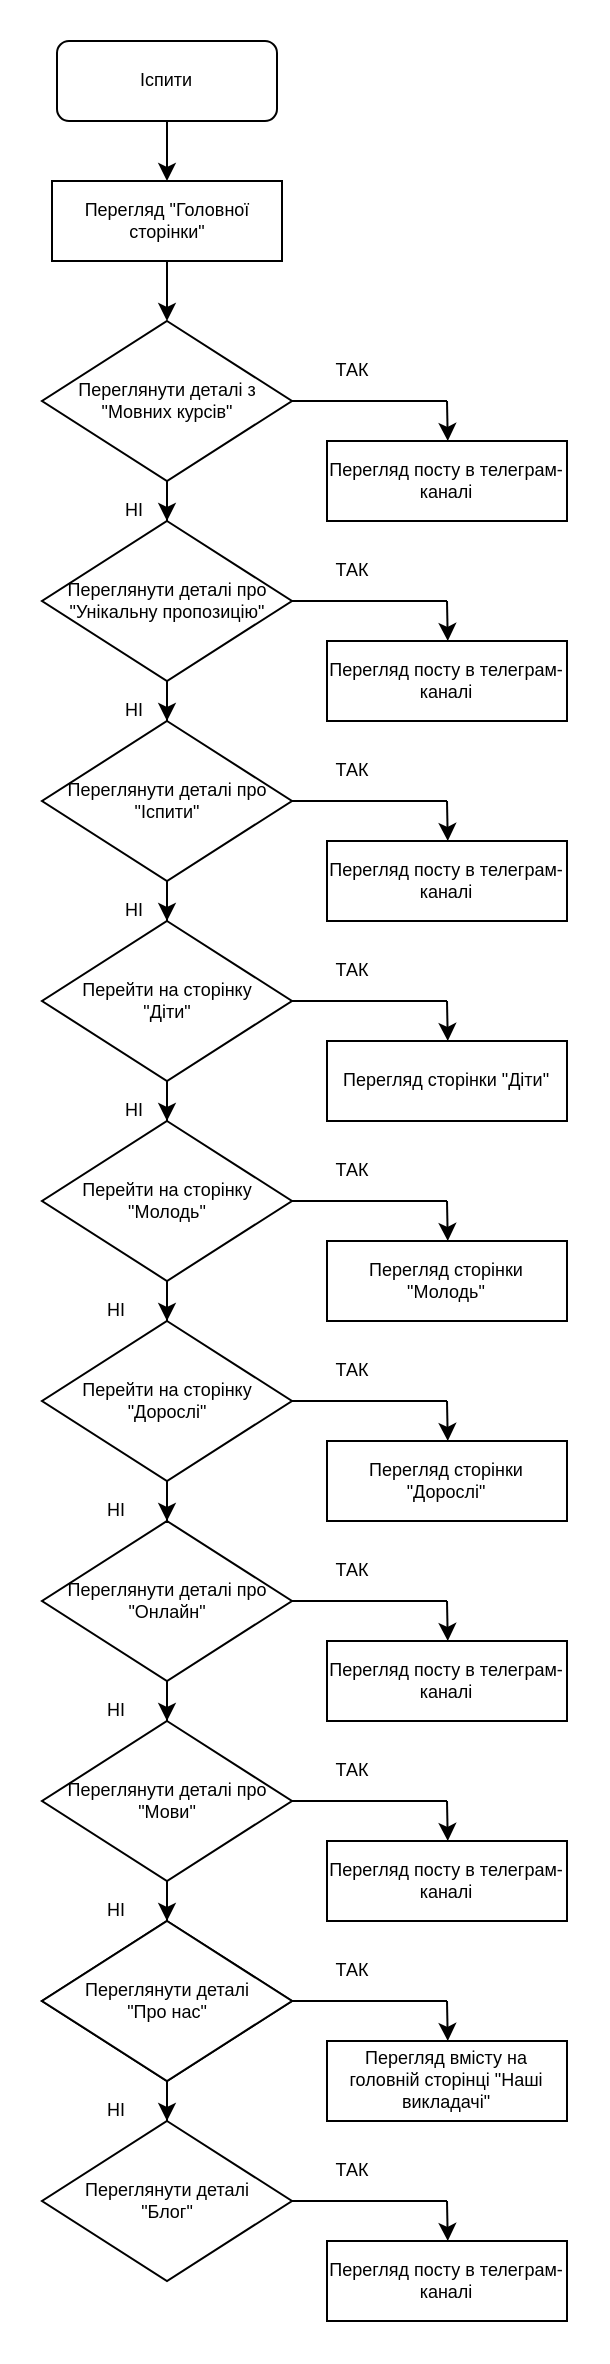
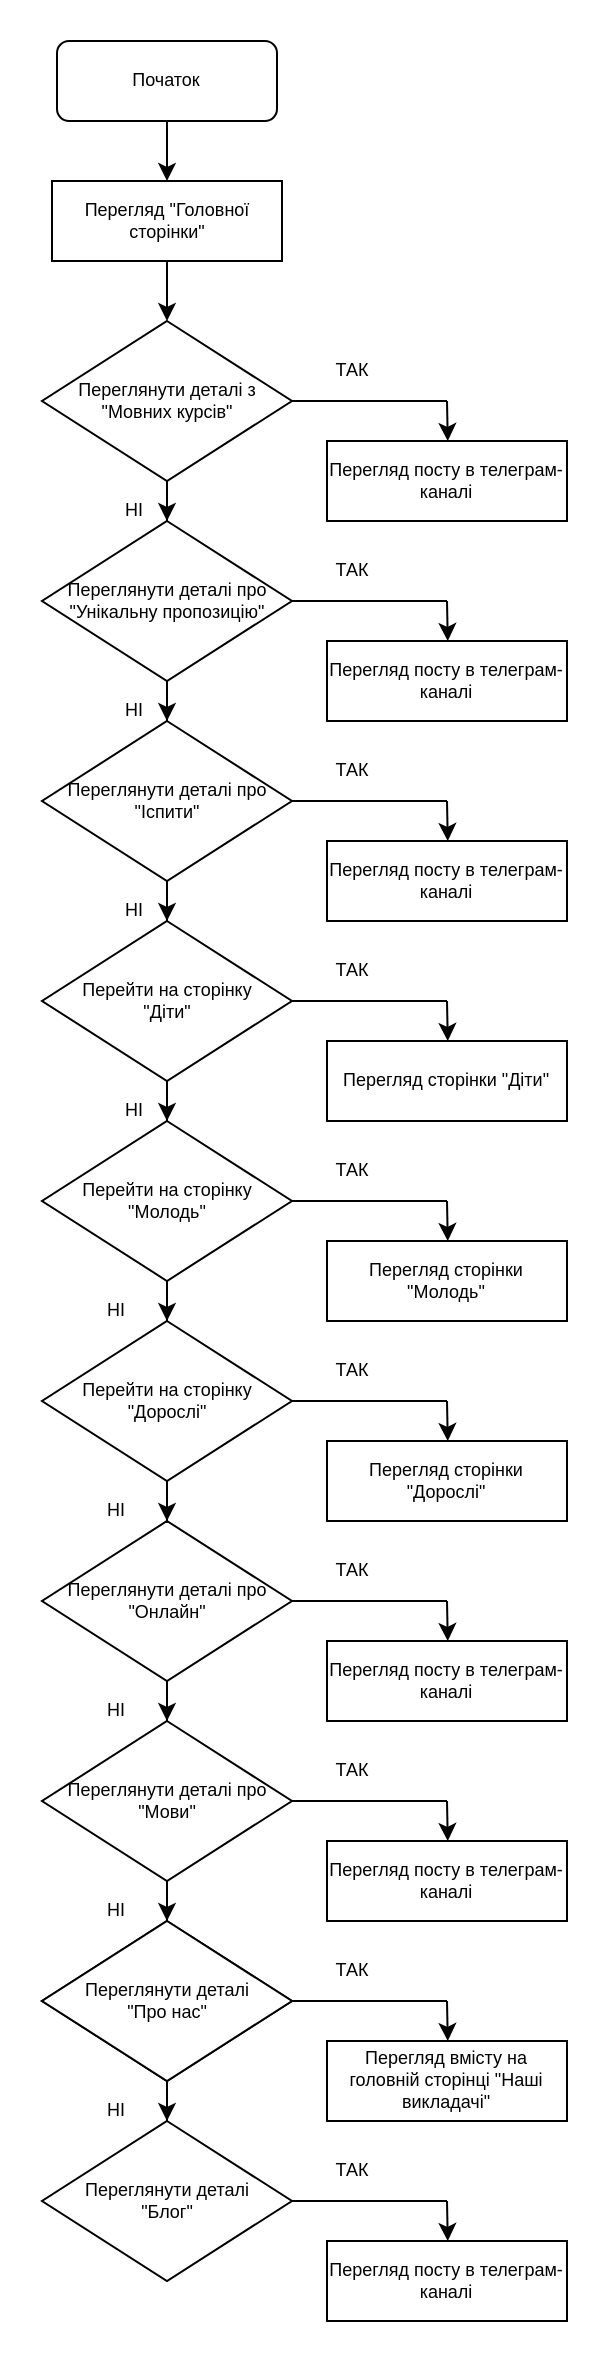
  <mxCell id="0" />
  <mxCell id="1" parent="0" />
  <mxCell id="2" value="" style="edgeStyle=orthogonalEdgeStyle;rounded=0;orthogonalLoop=1;jettySize=auto;html=1;" edge="1" parent="1" source="3"><mxGeometry relative="1" as="geometry"><mxPoint x="83" y="90" as="targetPoint" /></mxGeometry></mxCell>
- <mxCell id="3" value="Іспити" style="rounded=1;whiteSpace=wrap;html=1;fontSize=9;" vertex="1" parent="1"><mxGeometry x="28" width="110" height="40" as="geometry" y="20" /></mxCell>
+ <mxCell id="3" value="Початок" style="rounded=1;whiteSpace=wrap;html=1;fontSize=9;" vertex="1" parent="1"><mxGeometry x="28" width="110" height="40" as="geometry" y="20" /></mxCell>
  <mxCell id="4" value="" style="edgeStyle=orthogonalEdgeStyle;rounded=0;orthogonalLoop=1;jettySize=auto;html=1;" edge="1" parent="1" source="5" target="7"><mxGeometry relative="1" as="geometry" /></mxCell>
  <mxCell id="5" value="Перегляд &quot;Головної сторінки&quot;" style="shape=parallelogram;perimeter=parallelogramPerimeter;whiteSpace=wrap;html=1;fixedSize=1;size=-20;fontSize=9;" vertex="1" parent="1"><mxGeometry x="25.5" y="90" width="115" height="40" as="geometry" /></mxCell>
  <mxCell id="6" value="" style="edgeStyle=orthogonalEdgeStyle;rounded=0;orthogonalLoop=1;jettySize=auto;html=1;fontSize=9;" edge="1" parent="1" source="7" target="13"><mxGeometry relative="1" as="geometry" /></mxCell>
  <mxCell id="7" value="Переглянути деталі з &quot;Мовних курсів&quot;" style="rhombus;whiteSpace=wrap;html=1;fontSize=9;" vertex="1" parent="1"><mxGeometry x="20.5" y="160" width="125" height="80" as="geometry" /></mxCell>
  <mxCell id="8" value="Перегляд посту в телеграм-каналі" style="shape=parallelogram;perimeter=parallelogramPerimeter;whiteSpace=wrap;html=1;fixedSize=1;size=-20;fontSize=9;" vertex="1" parent="1"><mxGeometry x="163" y="220" width="120" height="40" as="geometry" /></mxCell>
  <mxCell id="9" value="" style="endArrow=classic;html=1;rounded=0;fontSize=9;entryX=0.549;entryY=-0.001;entryDx=0;entryDy=0;entryPerimeter=0;" edge="1" parent="1"><mxGeometry width="50" height="50" relative="1" as="geometry"><mxPoint x="223" y="200" as="sourcePoint" /><mxPoint x="223.39" y="219.96" as="targetPoint" /></mxGeometry></mxCell>
  <mxCell id="10" value="" style="endArrow=none;html=1;rounded=0;fontSize=9;" edge="1" parent="1"><mxGeometry width="50" height="50" relative="1" as="geometry"><mxPoint x="145.5" y="200" as="sourcePoint" /><mxPoint x="223" y="200" as="targetPoint" /></mxGeometry></mxCell>
  <mxCell id="11" value="ТАК" style="text;html=1;strokeColor=none;fillColor=none;align=center;verticalAlign=middle;whiteSpace=wrap;rounded=0;fontSize=9;" vertex="1" parent="1"><mxGeometry x="145.5" y="170" width="60" height="30" as="geometry" /></mxCell>
  <mxCell id="12" value="" style="edgeStyle=orthogonalEdgeStyle;rounded=0;orthogonalLoop=1;jettySize=auto;html=1;fontSize=9;" edge="1" parent="1" source="13" target="20"><mxGeometry relative="1" as="geometry" /></mxCell>
  <mxCell id="13" value="Переглянути деталі про &quot;Унікальну пропозицію&quot;" style="rhombus;whiteSpace=wrap;html=1;fontSize=9;" vertex="1" parent="1"><mxGeometry x="20.5" y="260" width="125" height="80" as="geometry" /></mxCell>
  <mxCell id="14" value="" style="endArrow=classic;html=1;rounded=0;fontSize=9;entryX=0.549;entryY=-0.001;entryDx=0;entryDy=0;entryPerimeter=0;" edge="1" parent="1"><mxGeometry width="50" height="50" relative="1" as="geometry"><mxPoint x="223" y="300" as="sourcePoint" /><mxPoint x="223.39" y="319.96" as="targetPoint" /></mxGeometry></mxCell>
  <mxCell id="15" value="" style="endArrow=none;html=1;rounded=0;fontSize=9;" edge="1" parent="1"><mxGeometry width="50" height="50" relative="1" as="geometry"><mxPoint x="145.5" y="300" as="sourcePoint" /><mxPoint x="223" y="300" as="targetPoint" /></mxGeometry></mxCell>
  <mxCell id="16" value="НІ" style="text;html=1;strokeColor=none;fillColor=none;align=center;verticalAlign=middle;whiteSpace=wrap;rounded=0;fontSize=9;" vertex="1" parent="1"><mxGeometry x="37" y="240" width="60" height="30" as="geometry" /></mxCell>
  <mxCell id="17" value="Перегляд посту в телеграм-каналі" style="shape=parallelogram;perimeter=parallelogramPerimeter;whiteSpace=wrap;html=1;fixedSize=1;size=-20;fontSize=9;" vertex="1" parent="1"><mxGeometry x="163" y="320" width="120" height="40" as="geometry" /></mxCell>
  <mxCell id="18" value="ТАК" style="text;html=1;strokeColor=none;fillColor=none;align=center;verticalAlign=middle;whiteSpace=wrap;rounded=0;fontSize=9;" vertex="1" parent="1"><mxGeometry x="145.5" y="270" width="60" height="30" as="geometry" /></mxCell>
  <mxCell id="19" value="" style="edgeStyle=orthogonalEdgeStyle;rounded=0;orthogonalLoop=1;jettySize=auto;html=1;fontSize=9;" edge="1" parent="1" source="20" target="27"><mxGeometry relative="1" as="geometry" /></mxCell>
  <mxCell id="20" value="Переглянути деталі про &quot;Іспити&quot;" style="rhombus;whiteSpace=wrap;html=1;fontSize=9;" vertex="1" parent="1"><mxGeometry x="20.5" y="360" width="125" height="80" as="geometry" /></mxCell>
  <mxCell id="21" value="" style="endArrow=classic;html=1;rounded=0;fontSize=9;entryX=0.549;entryY=-0.001;entryDx=0;entryDy=0;entryPerimeter=0;" edge="1" parent="1"><mxGeometry width="50" height="50" relative="1" as="geometry"><mxPoint x="223" y="400" as="sourcePoint" /><mxPoint x="223.39" y="419.96" as="targetPoint" /></mxGeometry></mxCell>
  <mxCell id="22" value="" style="endArrow=none;html=1;rounded=0;fontSize=9;" edge="1" parent="1"><mxGeometry width="50" height="50" relative="1" as="geometry"><mxPoint x="145.5" y="400" as="sourcePoint" /><mxPoint x="223" y="400" as="targetPoint" /></mxGeometry></mxCell>
  <mxCell id="23" value="Перегляд посту в телеграм-каналі" style="shape=parallelogram;perimeter=parallelogramPerimeter;whiteSpace=wrap;html=1;fixedSize=1;size=-20;fontSize=9;" vertex="1" parent="1"><mxGeometry x="163" y="420" width="120" height="40" as="geometry" /></mxCell>
  <mxCell id="24" value="ТАК" style="text;html=1;strokeColor=none;fillColor=none;align=center;verticalAlign=middle;whiteSpace=wrap;rounded=0;fontSize=9;" vertex="1" parent="1"><mxGeometry x="145.5" y="370" width="60" height="30" as="geometry" /></mxCell>
  <mxCell id="25" value="НІ" style="text;html=1;strokeColor=none;fillColor=none;align=center;verticalAlign=middle;whiteSpace=wrap;rounded=0;fontSize=9;" vertex="1" parent="1"><mxGeometry x="37" y="340" width="60" height="30" as="geometry" /></mxCell>
  <mxCell id="26" value="" style="edgeStyle=orthogonalEdgeStyle;rounded=0;orthogonalLoop=1;jettySize=auto;html=1;fontSize=9;" edge="1" parent="1" source="27" target="34"><mxGeometry relative="1" as="geometry" /></mxCell>
  <mxCell id="27" value="Перейти на сторінку&lt;br&gt;&quot;Діти&quot;" style="rhombus;whiteSpace=wrap;html=1;fontSize=9;" vertex="1" parent="1"><mxGeometry x="20.5" y="460" width="125" height="80" as="geometry" /></mxCell>
  <mxCell id="28" value="" style="endArrow=classic;html=1;rounded=0;fontSize=9;entryX=0.549;entryY=-0.001;entryDx=0;entryDy=0;entryPerimeter=0;" edge="1" parent="1"><mxGeometry width="50" height="50" relative="1" as="geometry"><mxPoint x="223" y="500" as="sourcePoint" /><mxPoint x="223.39" y="519.96" as="targetPoint" /></mxGeometry></mxCell>
  <mxCell id="29" value="" style="endArrow=none;html=1;rounded=0;fontSize=9;" edge="1" parent="1"><mxGeometry width="50" height="50" relative="1" as="geometry"><mxPoint x="145.5" y="500" as="sourcePoint" /><mxPoint x="223" y="500" as="targetPoint" /></mxGeometry></mxCell>
  <mxCell id="30" value="Перегляд сторінки &quot;Діти&quot;" style="shape=parallelogram;perimeter=parallelogramPerimeter;whiteSpace=wrap;html=1;fixedSize=1;size=-20;fontSize=9;" vertex="1" parent="1"><mxGeometry x="163" y="520" width="120" height="40" as="geometry" /></mxCell>
  <mxCell id="31" value="ТАК" style="text;html=1;strokeColor=none;fillColor=none;align=center;verticalAlign=middle;whiteSpace=wrap;rounded=0;fontSize=9;" vertex="1" parent="1"><mxGeometry x="145.5" y="470" width="60" height="30" as="geometry" /></mxCell>
  <mxCell id="32" value="НІ" style="text;html=1;strokeColor=none;fillColor=none;align=center;verticalAlign=middle;whiteSpace=wrap;rounded=0;fontSize=9;" vertex="1" parent="1"><mxGeometry x="37" y="440" width="60" height="30" as="geometry" /></mxCell>
  <mxCell id="33" value="" style="edgeStyle=orthogonalEdgeStyle;rounded=0;orthogonalLoop=1;jettySize=auto;html=1;fontSize=9;" edge="1" parent="1" source="34" target="41"><mxGeometry relative="1" as="geometry" /></mxCell>
  <mxCell id="34" value="Перейти на сторінку &quot;Молодь&quot;" style="rhombus;whiteSpace=wrap;html=1;fontSize=9;" vertex="1" parent="1"><mxGeometry x="20.5" y="560" width="125" height="80" as="geometry" /></mxCell>
  <mxCell id="35" value="" style="endArrow=classic;html=1;rounded=0;fontSize=9;entryX=0.549;entryY=-0.001;entryDx=0;entryDy=0;entryPerimeter=0;" edge="1" parent="1"><mxGeometry width="50" height="50" relative="1" as="geometry"><mxPoint x="223" y="600" as="sourcePoint" /><mxPoint x="223.39" y="619.96" as="targetPoint" /></mxGeometry></mxCell>
  <mxCell id="36" value="" style="endArrow=none;html=1;rounded=0;fontSize=9;" edge="1" parent="1"><mxGeometry width="50" height="50" relative="1" as="geometry"><mxPoint x="145.5" y="600" as="sourcePoint" /><mxPoint x="223" y="600" as="targetPoint" /></mxGeometry></mxCell>
  <mxCell id="37" value="Перегляд сторінки &quot;Молодь&quot;" style="shape=parallelogram;perimeter=parallelogramPerimeter;whiteSpace=wrap;html=1;fixedSize=1;size=-20;fontSize=9;" vertex="1" parent="1"><mxGeometry x="163" y="620" width="120" height="40" as="geometry" /></mxCell>
  <mxCell id="38" value="ТАК" style="text;html=1;strokeColor=none;fillColor=none;align=center;verticalAlign=middle;whiteSpace=wrap;rounded=0;fontSize=9;" vertex="1" parent="1"><mxGeometry x="145.5" y="570" width="60" height="30" as="geometry" /></mxCell>
  <mxCell id="39" value="НІ" style="text;html=1;strokeColor=none;fillColor=none;align=center;verticalAlign=middle;whiteSpace=wrap;rounded=0;fontSize=9;" vertex="1" parent="1"><mxGeometry x="37" y="540" width="60" height="30" as="geometry" /></mxCell>
  <mxCell id="40" value="" style="edgeStyle=orthogonalEdgeStyle;rounded=0;orthogonalLoop=1;jettySize=auto;html=1;fontSize=9;" edge="1" parent="1" source="41" target="48"><mxGeometry relative="1" as="geometry" /></mxCell>
  <mxCell id="41" value="Перейти на сторінку &quot;Дорослі&quot;" style="rhombus;whiteSpace=wrap;html=1;fontSize=9;" vertex="1" parent="1"><mxGeometry x="20.5" y="660" width="125" height="80" as="geometry" /></mxCell>
  <mxCell id="42" value="" style="endArrow=classic;html=1;rounded=0;fontSize=9;entryX=0.549;entryY=-0.001;entryDx=0;entryDy=0;entryPerimeter=0;" edge="1" parent="1"><mxGeometry width="50" height="50" relative="1" as="geometry"><mxPoint x="223" y="700" as="sourcePoint" /><mxPoint x="223.39" y="719.96" as="targetPoint" /></mxGeometry></mxCell>
  <mxCell id="43" value="" style="endArrow=none;html=1;rounded=0;fontSize=9;" edge="1" parent="1"><mxGeometry width="50" height="50" relative="1" as="geometry"><mxPoint x="145.5" y="700" as="sourcePoint" /><mxPoint x="223" y="700" as="targetPoint" /></mxGeometry></mxCell>
  <mxCell id="44" value="Перегляд сторінки &quot;Дорослі&quot;" style="shape=parallelogram;perimeter=parallelogramPerimeter;whiteSpace=wrap;html=1;fixedSize=1;size=-20;fontSize=9;" vertex="1" parent="1"><mxGeometry x="163" y="720" width="120" height="40" as="geometry" /></mxCell>
  <mxCell id="45" value="ТАК" style="text;html=1;strokeColor=none;fillColor=none;align=center;verticalAlign=middle;whiteSpace=wrap;rounded=0;fontSize=9;" vertex="1" parent="1"><mxGeometry x="145.5" y="670" width="60" height="30" as="geometry" /></mxCell>
  <mxCell id="46" value="НІ" style="text;html=1;strokeColor=none;fillColor=none;align=center;verticalAlign=middle;whiteSpace=wrap;rounded=0;fontSize=9;" vertex="1" parent="1"><mxGeometry x="28" y="640" width="60" height="30" as="geometry" /></mxCell>
  <mxCell id="47" value="" style="edgeStyle=orthogonalEdgeStyle;rounded=0;orthogonalLoop=1;jettySize=auto;html=1;fontSize=9;" edge="1" parent="1" source="48" target="55"><mxGeometry relative="1" as="geometry" /></mxCell>
  <mxCell id="48" value="Переглянути деталі про &quot;Онлайн&quot;" style="rhombus;whiteSpace=wrap;html=1;fontSize=9;" vertex="1" parent="1"><mxGeometry x="20.5" y="760" width="125" height="80" as="geometry" /></mxCell>
  <mxCell id="49" value="" style="endArrow=classic;html=1;rounded=0;fontSize=9;entryX=0.549;entryY=-0.001;entryDx=0;entryDy=0;entryPerimeter=0;" edge="1" parent="1"><mxGeometry width="50" height="50" relative="1" as="geometry"><mxPoint x="223" y="800" as="sourcePoint" /><mxPoint x="223.39" y="819.96" as="targetPoint" /></mxGeometry></mxCell>
  <mxCell id="50" value="" style="endArrow=none;html=1;rounded=0;fontSize=9;" edge="1" parent="1"><mxGeometry width="50" height="50" relative="1" as="geometry"><mxPoint x="145.5" y="800" as="sourcePoint" /><mxPoint x="223" y="800" as="targetPoint" /></mxGeometry></mxCell>
  <mxCell id="51" value="Перегляд посту в телеграм-каналі" style="shape=parallelogram;perimeter=parallelogramPerimeter;whiteSpace=wrap;html=1;fixedSize=1;size=-20;fontSize=9;" vertex="1" parent="1"><mxGeometry x="163" y="820" width="120" height="40" as="geometry" /></mxCell>
  <mxCell id="52" value="ТАК" style="text;html=1;strokeColor=none;fillColor=none;align=center;verticalAlign=middle;whiteSpace=wrap;rounded=0;fontSize=9;" vertex="1" parent="1"><mxGeometry x="145.5" y="770" width="60" height="30" as="geometry" /></mxCell>
  <mxCell id="53" value="НІ" style="text;html=1;strokeColor=none;fillColor=none;align=center;verticalAlign=middle;whiteSpace=wrap;rounded=0;fontSize=9;" vertex="1" parent="1"><mxGeometry x="28" y="740" width="60" height="30" as="geometry" /></mxCell>
  <mxCell id="54" value="" style="edgeStyle=orthogonalEdgeStyle;rounded=0;orthogonalLoop=1;jettySize=auto;html=1;fontSize=9;" edge="1" parent="1" source="55" target="61"><mxGeometry relative="1" as="geometry" /></mxCell>
  <mxCell id="55" value="Переглянути деталі про &quot;Мови&quot;" style="rhombus;whiteSpace=wrap;html=1;fontSize=9;" vertex="1" parent="1"><mxGeometry x="20.5" y="860" width="125" height="80" as="geometry" /></mxCell>
  <mxCell id="56" value="" style="endArrow=classic;html=1;rounded=0;fontSize=9;entryX=0.549;entryY=-0.001;entryDx=0;entryDy=0;entryPerimeter=0;" edge="1" parent="1"><mxGeometry width="50" height="50" relative="1" as="geometry"><mxPoint x="223" y="900" as="sourcePoint" /><mxPoint x="223.39" y="919.96" as="targetPoint" /></mxGeometry></mxCell>
  <mxCell id="57" value="" style="endArrow=none;html=1;rounded=0;fontSize=9;" edge="1" parent="1"><mxGeometry width="50" height="50" relative="1" as="geometry"><mxPoint x="145.5" y="900" as="sourcePoint" /><mxPoint x="223" y="900" as="targetPoint" /></mxGeometry></mxCell>
  <mxCell id="58" value="Перегляд посту в телеграм-каналі" style="shape=parallelogram;perimeter=parallelogramPerimeter;whiteSpace=wrap;html=1;fixedSize=1;size=-20;fontSize=9;" vertex="1" parent="1"><mxGeometry x="163" y="920" width="120" height="40" as="geometry" /></mxCell>
  <mxCell id="59" value="ТАК" style="text;html=1;strokeColor=none;fillColor=none;align=center;verticalAlign=middle;whiteSpace=wrap;rounded=0;fontSize=9;" vertex="1" parent="1"><mxGeometry x="145.5" y="870" width="60" height="30" as="geometry" /></mxCell>
  <mxCell id="60" value="НІ" style="text;html=1;strokeColor=none;fillColor=none;align=center;verticalAlign=middle;whiteSpace=wrap;rounded=0;fontSize=9;" vertex="1" parent="1"><mxGeometry x="28" y="840" width="60" height="30" as="geometry" /></mxCell>
  <mxCell id="61" value="Переглянути деталі&lt;br&gt;&quot;Про нас&quot;" style="rhombus;whiteSpace=wrap;html=1;fontSize=9;" vertex="1" parent="1"><mxGeometry x="20.5" y="960" width="125" height="80" as="geometry" /></mxCell>
  <mxCell id="62" value="" style="endArrow=classic;html=1;rounded=0;fontSize=9;entryX=0.549;entryY=-0.001;entryDx=0;entryDy=0;entryPerimeter=0;" edge="1" parent="1"><mxGeometry width="50" height="50" relative="1" as="geometry"><mxPoint x="223" y="1000" as="sourcePoint" /><mxPoint x="223.39" y="1019.96" as="targetPoint" /></mxGeometry></mxCell>
  <mxCell id="63" value="" style="endArrow=none;html=1;rounded=0;fontSize=9;" edge="1" parent="1"><mxGeometry width="50" height="50" relative="1" as="geometry"><mxPoint x="145.5" y="1000" as="sourcePoint" /><mxPoint x="223" y="1000" as="targetPoint" /></mxGeometry></mxCell>
  <mxCell id="64" value="Перегляд вмісту на головній сторінці &quot;Наші викладачі&quot;" style="shape=parallelogram;perimeter=parallelogramPerimeter;whiteSpace=wrap;html=1;fixedSize=1;size=-20;fontSize=9;" vertex="1" parent="1"><mxGeometry x="163" y="1020" width="120" height="40" as="geometry" /></mxCell>
  <mxCell id="65" value="ТАК" style="text;html=1;strokeColor=none;fillColor=none;align=center;verticalAlign=middle;whiteSpace=wrap;rounded=0;fontSize=9;" vertex="1" parent="1"><mxGeometry x="145.5" y="970" width="60" height="30" as="geometry" /></mxCell>
  <mxCell id="66" value="НІ" style="text;html=1;strokeColor=none;fillColor=none;align=center;verticalAlign=middle;whiteSpace=wrap;rounded=0;fontSize=9;" vertex="1" parent="1"><mxGeometry x="28" y="940" width="60" height="30" as="geometry" /></mxCell>
  <mxCell id="67" value="" style="edgeStyle=orthogonalEdgeStyle;rounded=0;orthogonalLoop=1;jettySize=auto;html=1;fontSize=9;" edge="1" parent="1" source="68" target="73"><mxGeometry relative="1" as="geometry" /></mxCell>
  <mxCell id="68" value="Переглянути деталі&lt;br&gt;&quot;Про нас&quot;" style="rhombus;whiteSpace=wrap;html=1;fontSize=9;" vertex="1" parent="1"><mxGeometry x="20.5" y="960" width="125" height="80" as="geometry" /></mxCell>
  <mxCell id="69" value="" style="endArrow=classic;html=1;rounded=0;fontSize=9;entryX=0.549;entryY=-0.001;entryDx=0;entryDy=0;entryPerimeter=0;" edge="1" parent="1"><mxGeometry width="50" height="50" relative="1" as="geometry"><mxPoint x="223" y="1100" as="sourcePoint" /><mxPoint x="223.39" y="1119.96" as="targetPoint" /></mxGeometry></mxCell>
  <mxCell id="70" value="" style="endArrow=none;html=1;rounded=0;fontSize=9;" edge="1" parent="1"><mxGeometry width="50" height="50" relative="1" as="geometry"><mxPoint x="145.5" y="1100" as="sourcePoint" /><mxPoint x="223" y="1100" as="targetPoint" /></mxGeometry></mxCell>
  <mxCell id="71" value="Перегляд посту в телеграм-каналі" style="shape=parallelogram;perimeter=parallelogramPerimeter;whiteSpace=wrap;html=1;fixedSize=1;size=-20;fontSize=9;" vertex="1" parent="1"><mxGeometry x="163" y="1120" width="120" height="40" as="geometry" /></mxCell>
  <mxCell id="72" value="ТАК" style="text;html=1;strokeColor=none;fillColor=none;align=center;verticalAlign=middle;whiteSpace=wrap;rounded=0;fontSize=9;" vertex="1" parent="1"><mxGeometry x="145.5" y="1070" width="60" height="30" as="geometry" /></mxCell>
  <mxCell id="73" value="Переглянути деталі&lt;br&gt;&quot;Блог&quot;" style="rhombus;whiteSpace=wrap;html=1;fontSize=9;" vertex="1" parent="1"><mxGeometry x="20.5" y="1060" width="125" height="80" as="geometry" /></mxCell>
  <mxCell id="74" value="НІ" style="text;html=1;strokeColor=none;fillColor=none;align=center;verticalAlign=middle;whiteSpace=wrap;rounded=0;fontSize=9;" vertex="1" parent="1"><mxGeometry x="28" y="1040" width="60" height="30" as="geometry" /></mxCell>
